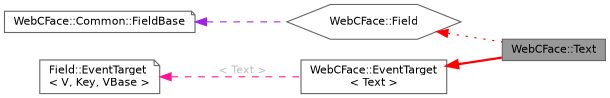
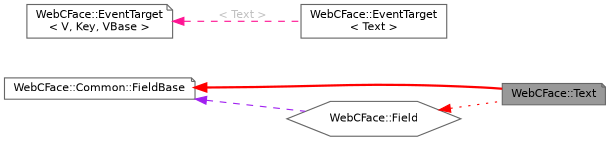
  digraph {
    rankdir=LR
    node [color=gray40 fillcolor=white fontname=Helvetica fontsize=10 shape=box style=filled]
    edge [color=red dir=back fontname=Helvetica fontsize=10 labelfontname=Helvetica labelfontsize=10 style=dashed]
-   n1 [fillcolor=grey60 fontcolor=black height=0.2 label="WebCFace::Text" width=0.4]
+   n1 [fillcolor=grey60 fontcolor=black height=0.2 label="WebCFace::Text" shape=note width=0.4]
    n2 [height=0.2 label="WebCFace::Field" shape=hexagon width=0.4]
    n3 [height=0.2 label="WebCFace::Common::FieldBase" shape=note width=0.4]
    n4 [height=0.2 label="WebCFace::EventTarget\l\< Text \>" width=0.4]
-   n5 [height=0.2 label="Field::EventTarget\l\< V, Key, VBase \>" shape=note width=0.4]
+   n5 [height=0.2 label="WebCFace::EventTarget\l\< V, Key, VBase \>" shape=note width=0.4]
    n2 -> n1 [style=dotted]
    n3 -> n2 [color=purple]
-   n4 -> n1 [style=bold]
+   n3 -> n1 [style=bold]
    n5 -> n4 [color=deeppink fontcolor=grey label=" \< Text \>"]
  }
